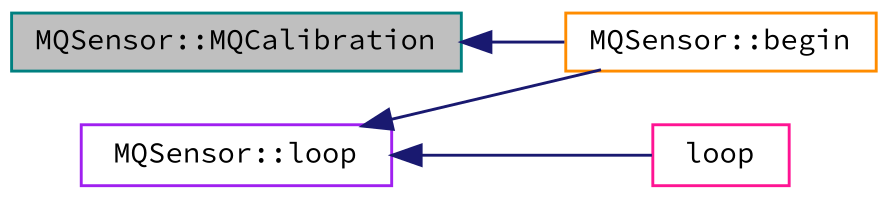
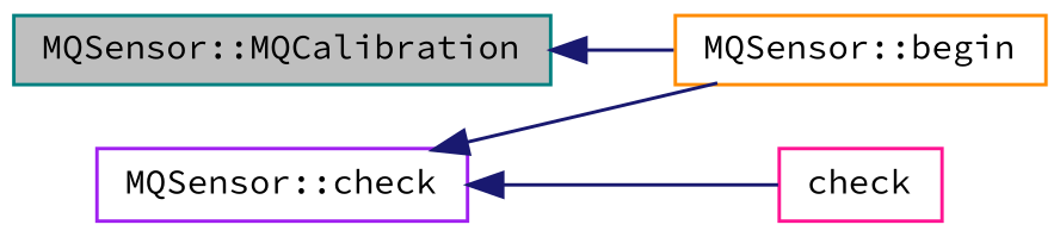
  digraph {
    fontname="Source Code Pro"
    rankdir=LR
    node [fillcolor=white fontname="Source Code Pro" fontsize=10 shape=record style=filled]
    edge [color=midnightblue dir=back fontname="Source Code Pro" fontsize=10 labelfontname=Helvetica labelfontsize=10 style=solid]
    n1 [color=teal fillcolor=grey75 fontcolor=black height=0.2 label="MQSensor::MQCalibration" width=0.4]
    n2 [color=darkorange height=0.2 label="MQSensor::begin" width=0.4]
-   n3 [color=purple height=0.2 label="MQSensor::loop" width=0.4]
-   n4 [color=deeppink height=0.2 label=loop width=0.4]
+   n3 [color=purple height=0.2 label="MQSensor::check" width=0.4]
+   n4 [color=deeppink height=0.2 label=check width=0.4]
    n1 -> n2
    n3 -> n2
    n3 -> n4
  }
